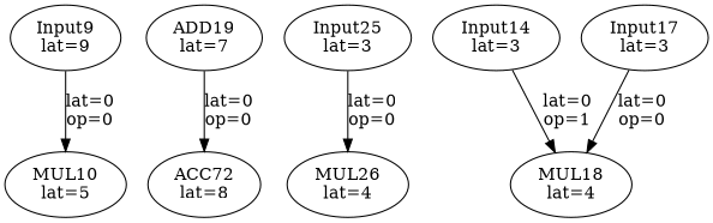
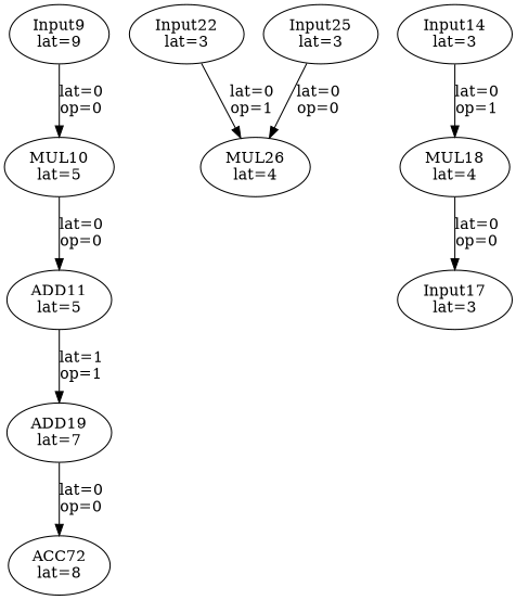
  digraph {
    MUL10 [label="\N\nlat=5"]
+   ADD11 [label="\N\nlat=5"]
    Input9 [label="\N\nlat=9"]
    ADD19 [label="\N\nlat=7"]
    ACC72 [label="\N\nlat=8"]
    MUL26 [label="\N\nlat=4"]
    Input14 [label="\N\nlat=3"]
    MUL18 [label="\N\nlat=4"]
    Input17 [label="\N\nlat=3"]
+   Input22 [label="\N\nlat=3"]
    Input25 [label="\N\nlat=3"]
+   MUL10 -> ADD11 [label="lat=0\nop=0"]
+   ADD11 -> ADD19 [label="lat=1\nop=1"]
    Input9 -> MUL10 [label="lat=0\nop=0"]
    ADD19 -> ACC72 [label="lat=0\nop=0"]
    Input14 -> MUL18 [label="lat=0\nop=1"]
-   Input17 -> MUL18 [label="lat=0\nop=0"]
+   MUL18 -> Input17 [label="lat=0\nop=0"]
+   Input22 -> MUL26 [label="lat=0\nop=1"]
    Input25 -> MUL26 [label="lat=0\nop=0"]
  }
